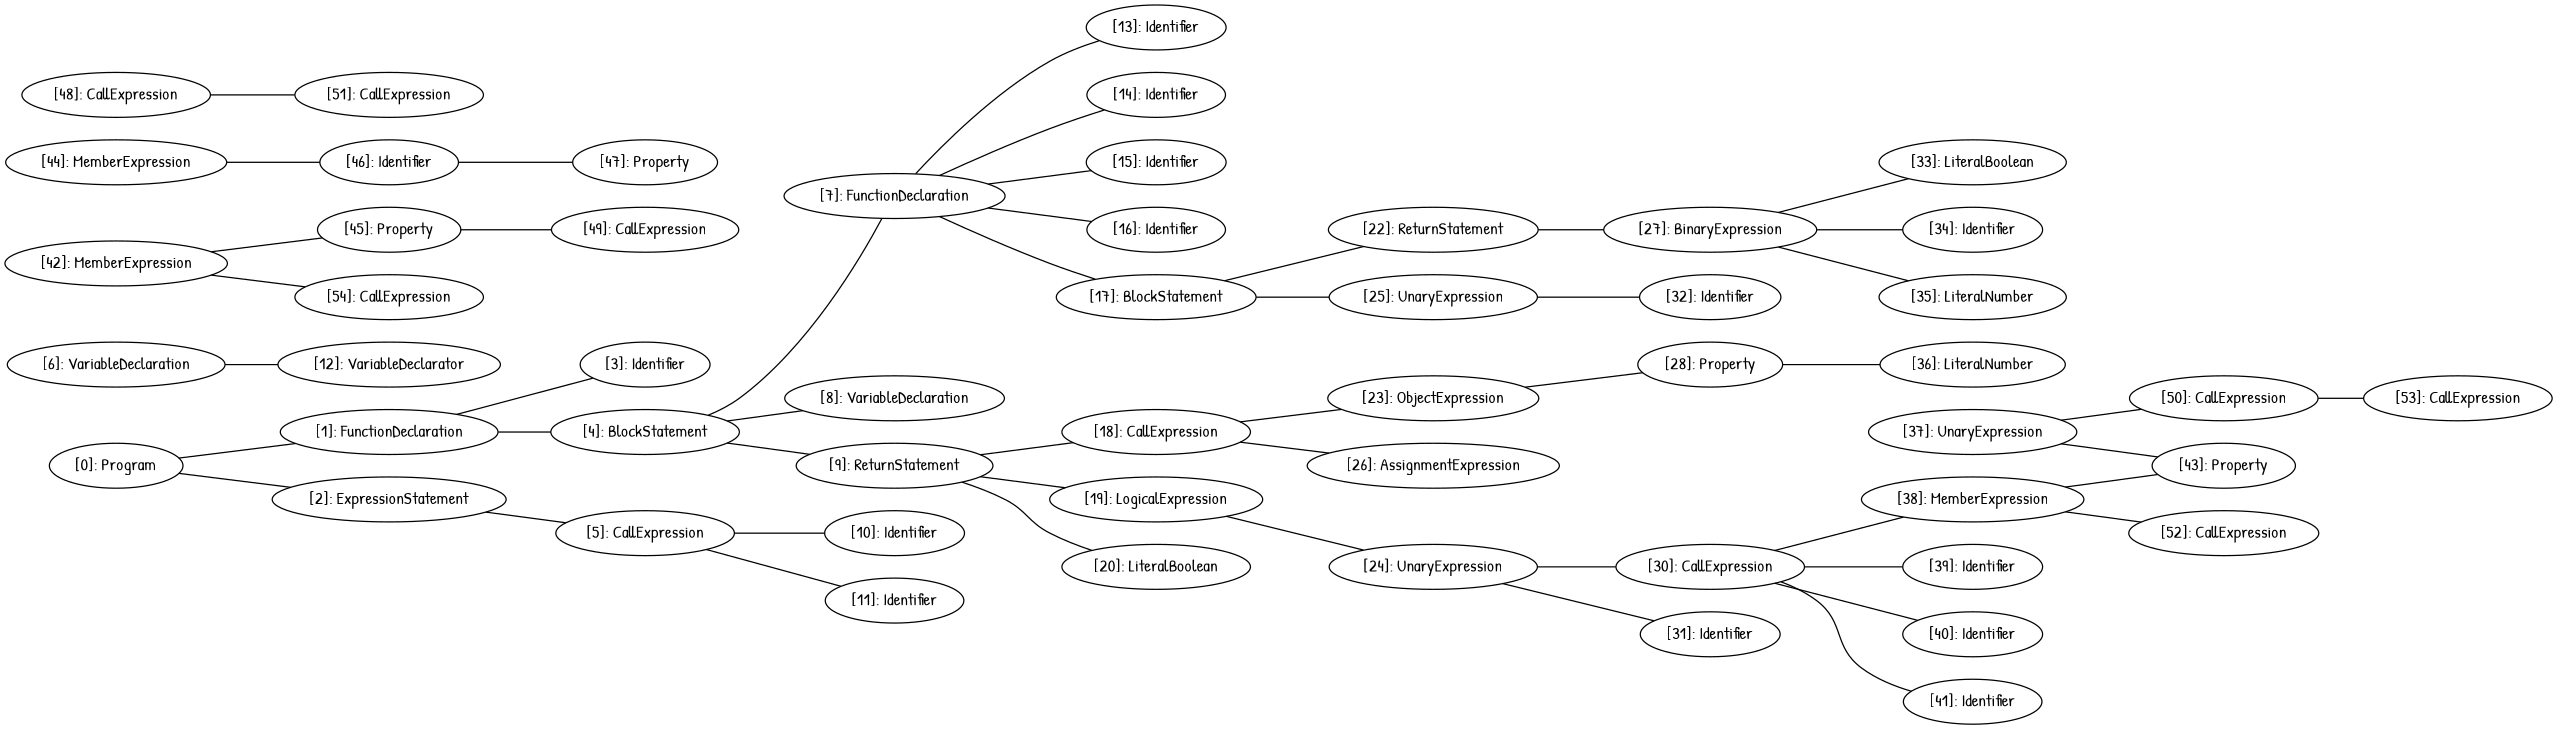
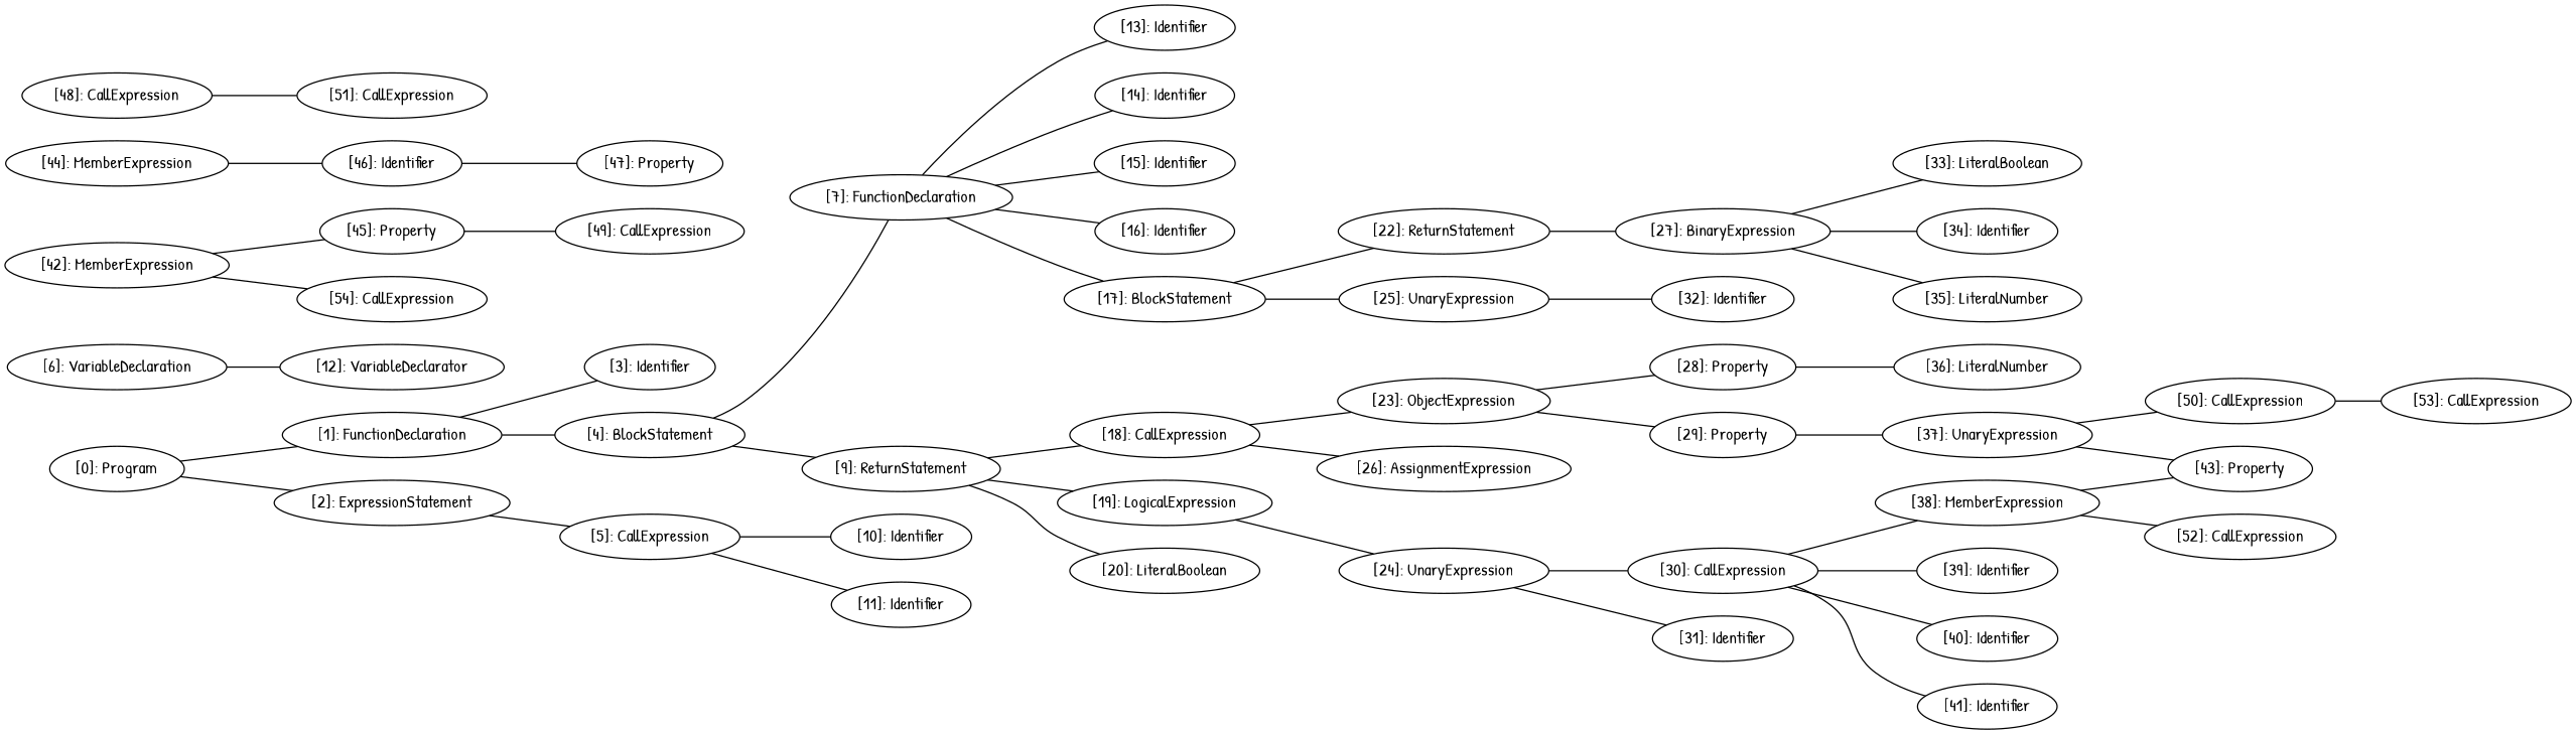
  graph {
    fontname="Patrick Hand"
    rankdir=LR
    node [fontname="Patrick Hand"]
    edge [fontname="Patrick Hand"]
    n1 [label="[0]: Program"]
    n2 [label="[1]: FunctionDeclaration"]
    n3 [label="[2]: ExpressionStatement"]
    n4 [label="[3]: Identifier"]
    n5 [label="[4]: BlockStatement"]
    n6 [label="[5]: CallExpression"]
    n7 [label="[7]: FunctionDeclaration"]
-   n8 [label="[8]: VariableDeclaration"]
    n9 [label="[9]: ReturnStatement"]
    n10 [label="[10]: Identifier"]
    n11 [label="[11]: Identifier"]
    n12 [label="[6]: VariableDeclaration"]
    n13 [label="[12]: VariableDeclarator"]
    n14 [label="[13]: Identifier"]
    n15 [label="[14]: Identifier"]
    n16 [label="[15]: Identifier"]
    n17 [label="[16]: Identifier"]
    n18 [label="[17]: BlockStatement"]
    n19 [label="[18]: CallExpression"]
    n20 [label="[19]: LogicalExpression"]
    n21 [label="[20]: LiteralBoolean"]
    n22 [label="[22]: ReturnStatement"]
    n23 [label="[25]: UnaryExpression"]
    n24 [label="[23]: ObjectExpression"]
    n25 [label="[26]: AssignmentExpression"]
    n26 [label="[24]: UnaryExpression"]
    n27 [label="[27]: BinaryExpression"]
    n28 [label="[28]: Property"]
+   n29 [label="[29]: Property"]
    n30 [label="[30]: CallExpression"]
    n31 [label="[31]: Identifier"]
    n32 [label="[32]: Identifier"]
    n33 [label="[33]: LiteralBoolean"]
    n34 [label="[34]: Identifier"]
    n35 [label="[35]: LiteralNumber"]
    n36 [label="[36]: LiteralNumber"]
    n37 [label="[37]: UnaryExpression"]
    n38 [label="[38]: MemberExpression"]
    n39 [label="[39]: Identifier"]
    n40 [label="[40]: Identifier"]
    n41 [label="[41]: Identifier"]
    n42 [label="[50]: CallExpression"]
    n43 [label="[43]: Property"]
    n44 [label="[52]: CallExpression"]
    n45 [label="[42]: MemberExpression"]
    n46 [label="[45]: Property"]
    n47 [label="[54]: CallExpression"]
    n48 [label="[53]: CallExpression"]
    n49 [label="[49]: CallExpression"]
    n50 [label="[44]: MemberExpression"]
    n51 [label="[46]: Identifier"]
    n52 [label="[47]: Property"]
    n53 [label="[48]: CallExpression"]
    n54 [label="[51]: CallExpression"]
    n1 -- n2
    n1 -- n3
    n2 -- n4
    n2 -- n5
    n3 -- n6
    n5 -- n7
-   n5 -- n8
    n5 -- n9
    n6 -- n10
    n6 -- n11
    n7 -- n14
    n7 -- n15
    n7 -- n16
    n7 -- n17
    n7 -- n18
    n9 -- n19
    n9 -- n20
    n9 -- n21
    n12 -- n13
    n18 -- n22
    n18 -- n23
    n19 -- n24
    n19 -- n25
    n20 -- n26
    n22 -- n27
    n23 -- n32
    n24 -- n28
+   n24 -- n29
    n26 -- n30
    n26 -- n31
    n27 -- n33
    n27 -- n34
    n27 -- n35
    n28 -- n36
+   n29 -- n37
    n30 -- n38
    n30 -- n39
    n30 -- n40
    n30 -- n41
    n37 -- n42
    n37 -- n43
    n38 -- n43
    n38 -- n44
    n42 -- n48
    n45 -- n46
    n45 -- n47
    n46 -- n49
    n50 -- n51
    n51 -- n52
    n53 -- n54
  }
